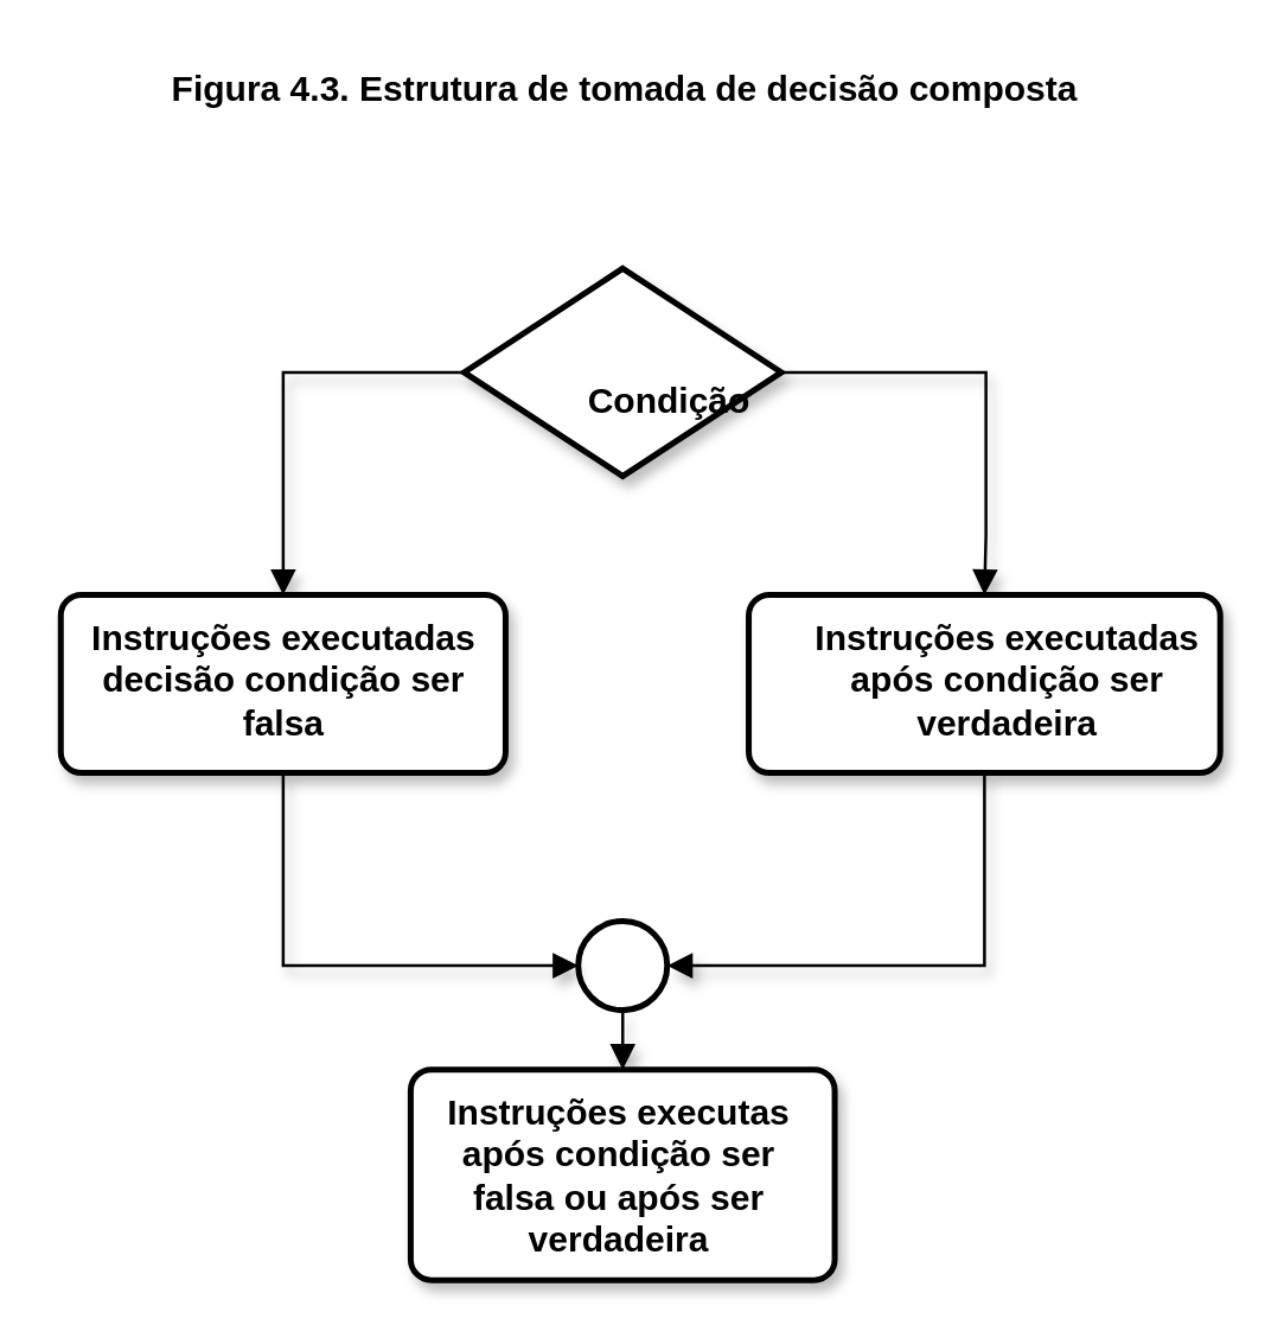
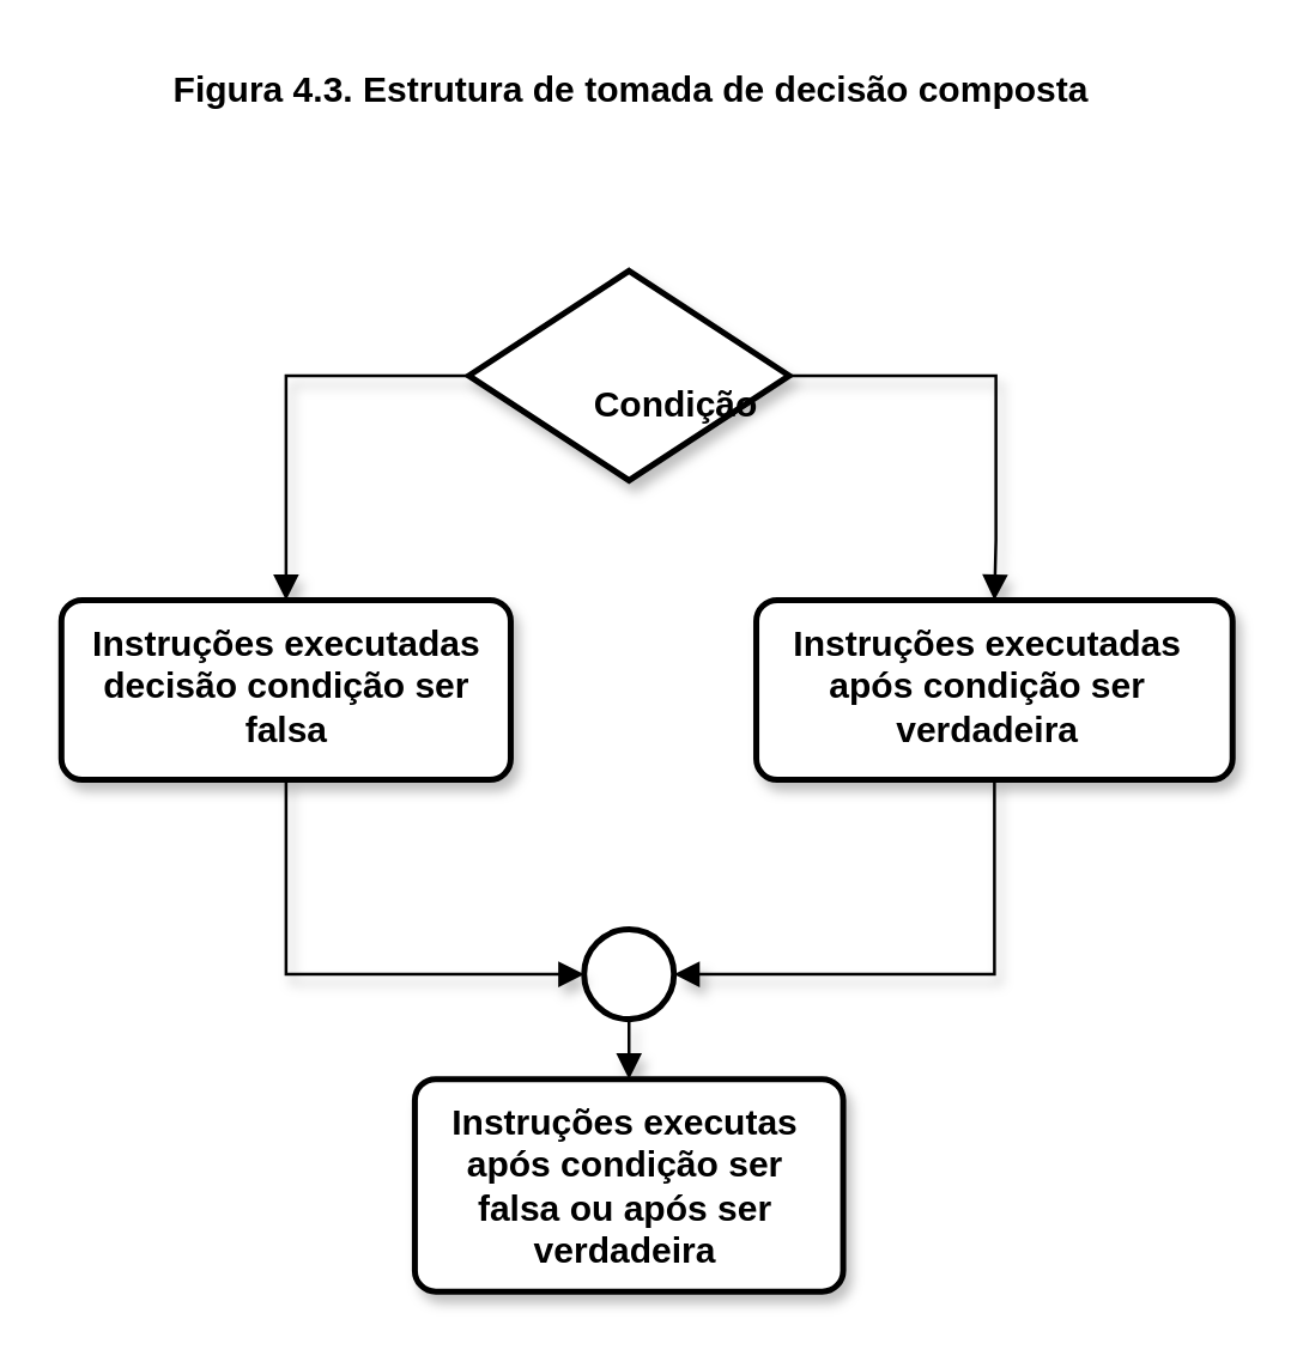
  <mxCell id="0" />
  <mxCell id="1" parent="0" />
  <mxCell id="2" style="edgeStyle=orthogonalEdgeStyle;rounded=0;orthogonalLoop=1;jettySize=auto;html=1;entryX=0.5;entryY=0;entryDx=0;entryDy=0;endArrow=block;endFill=1;shadow=1;" edge="1" parent="1" source="4" target="12"><mxGeometry relative="1" as="geometry"><Array as="points"><mxPoint x="332" y="125" /><mxPoint x="332" y="180" /><mxPoint x="332" y="180" /></Array></mxGeometry></mxCell>
  <mxCell id="3" style="edgeStyle=orthogonalEdgeStyle;rounded=0;orthogonalLoop=1;jettySize=auto;html=1;exitX=0;exitY=0.5;exitDx=0;exitDy=0;exitPerimeter=0;entryX=0.5;entryY=0;entryDx=0;entryDy=0;endArrow=block;endFill=1;shadow=1;" edge="1" parent="1" source="4" target="8"><mxGeometry relative="1" as="geometry" /></mxCell>
  <mxCell id="4" value="" style="strokeWidth=2;html=1;shape=mxgraph.flowchart.decision;whiteSpace=wrap;fillColor=#FFFFFF;shadow=1;" parent="1" vertex="1"><mxGeometry x="156" y="90" width="107" height="70" as="geometry" /></mxCell>
  <mxCell id="5" style="edgeStyle=orthogonalEdgeStyle;rounded=0;orthogonalLoop=1;jettySize=auto;html=1;exitX=0.5;exitY=1;exitDx=0;exitDy=0;exitPerimeter=0;entryX=0.5;entryY=0;entryDx=0;entryDy=0;endArrow=block;endFill=1;shadow=1;" edge="1" parent="1" source="6" target="14"><mxGeometry relative="1" as="geometry" /></mxCell>
  <mxCell id="6" value="" style="strokeWidth=2;html=1;shape=mxgraph.flowchart.start_2;whiteSpace=wrap;fillColor=#FFFFFF;" parent="1" vertex="1"><mxGeometry x="194.5" y="310" width="30" height="30" as="geometry" /></mxCell>
  <mxCell id="7" style="edgeStyle=orthogonalEdgeStyle;rounded=0;orthogonalLoop=1;jettySize=auto;html=1;exitX=0.5;exitY=1;exitDx=0;exitDy=0;entryX=0;entryY=0.5;entryDx=0;entryDy=0;entryPerimeter=0;endArrow=block;endFill=1;shadow=1;" edge="1" parent="1" source="8" target="6"><mxGeometry relative="1" as="geometry" /></mxCell>
  <mxCell id="8" value="" style="rounded=1;whiteSpace=wrap;html=1;absoluteArcSize=1;arcSize=14;strokeWidth=2;fillColor=#FFFFFF;shadow=1;" parent="1" vertex="1"><mxGeometry x="20" y="200" width="150" height="60" as="geometry" /></mxCell>
  <mxCell id="9" value="&lt;b&gt;Condição&lt;/b&gt;" style="text;html=1;align=center;verticalAlign=middle;resizable=0;points=[];;autosize=1;" parent="1" vertex="1"><mxGeometry x="190" y="125" width="70" height="20" as="geometry" /></mxCell>
  <mxCell id="10" value="&lt;b&gt;Instruções executadas &lt;br&gt;decisão condição ser&lt;br&gt;falsa&lt;br&gt;&lt;/b&gt;" style="text;html=1;align=center;verticalAlign=middle;resizable=0;points=[];;autosize=1;" parent="1" vertex="1"><mxGeometry x="25" y="204" width="140" height="50" as="geometry" /></mxCell>
  <mxCell id="11" style="edgeStyle=orthogonalEdgeStyle;rounded=0;orthogonalLoop=1;jettySize=auto;html=1;exitX=0.5;exitY=1;exitDx=0;exitDy=0;entryX=1;entryY=0.5;entryDx=0;entryDy=0;entryPerimeter=0;endArrow=block;endFill=1;shadow=1;" edge="1" parent="1" source="12" target="6"><mxGeometry relative="1" as="geometry" /></mxCell>
  <mxCell id="12" value="" style="rounded=1;whiteSpace=wrap;html=1;absoluteArcSize=1;arcSize=14;strokeWidth=2;fillColor=#FFFFFF;shadow=1;" parent="1" vertex="1"><mxGeometry x="252" y="200" width="159" height="60" as="geometry" /></mxCell>
- <mxCell id="13" value="&lt;b&gt;Instruções executadas&lt;br&gt;após condição ser &lt;br&gt;verdadeira&lt;br&gt;&lt;/b&gt;" style="text;html=1;align=center;verticalAlign=middle;resizable=0;points=[];;autosize=1;" parent="1" vertex="1"><mxGeometry x="268.5" y="204" width="140" height="50" as="geometry" /></mxCell>
+ <mxCell id="13" value="&lt;b&gt;Instruções executadas&lt;br&gt;após condição ser &lt;br&gt;verdadeira&lt;br&gt;&lt;/b&gt;" style="text;html=1;align=center;verticalAlign=middle;resizable=0;points=[];;autosize=1;" parent="1" vertex="1"><mxGeometry x="258.5" y="204" width="140" height="50" as="geometry" /></mxCell>
  <mxCell id="14" value="" style="rounded=1;whiteSpace=wrap;html=1;absoluteArcSize=1;arcSize=14;strokeWidth=2;fillColor=#FFFFFF;shadow=1;glass=0;" parent="1" vertex="1"><mxGeometry x="138" y="360" width="143" height="71" as="geometry" /></mxCell>
  <mxCell id="15" value="&lt;b&gt;Instruções executas&lt;br&gt;após condição ser&lt;br&gt;falsa ou após ser&lt;br&gt;verdadeira&lt;br&gt;&lt;/b&gt;" style="text;html=1;align=center;verticalAlign=middle;resizable=0;points=[];;autosize=1;" parent="1" vertex="1"><mxGeometry x="142.5" y="365.5" width="130" height="60" as="geometry" /></mxCell>
  <mxCell id="16" value="&lt;b&gt;Figura 4.3. Estrutura de tomada de decisão composta&lt;/b&gt;" style="text;html=1;align=center;verticalAlign=middle;resizable=0;points=[];autosize=1;strokeColor=none;fillColor=none;" vertex="1" parent="1"><mxGeometry x="49.5" y="20" width="320" height="20" as="geometry" /></mxCell>
